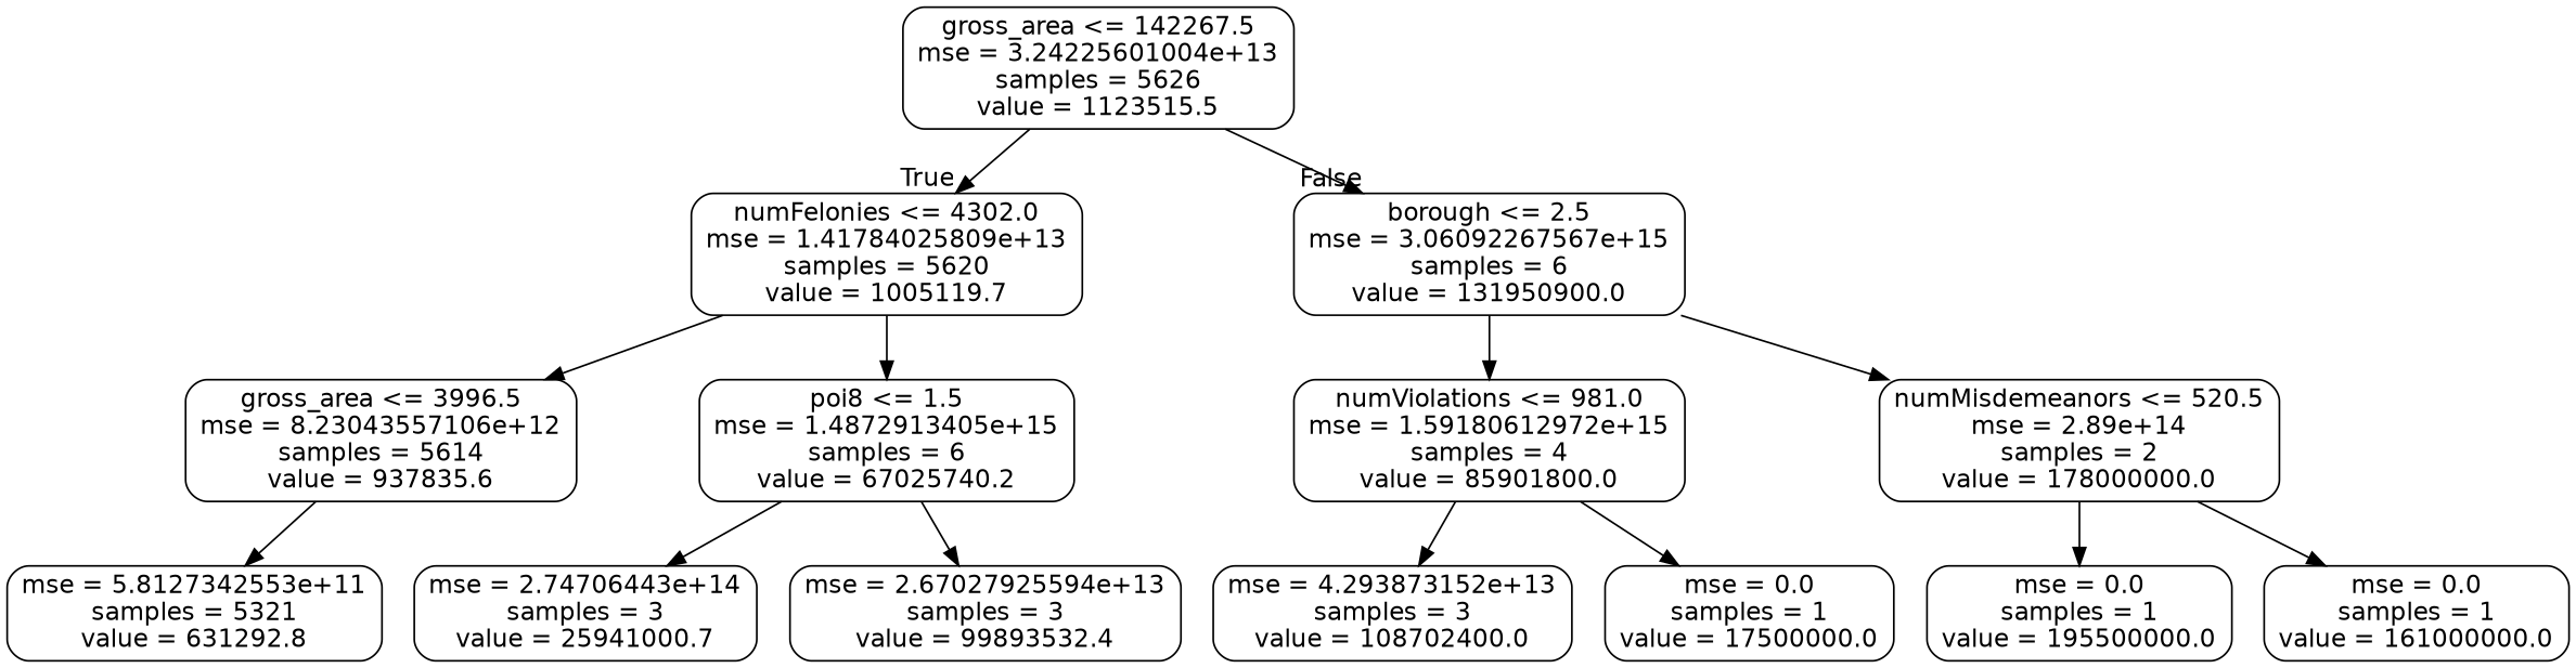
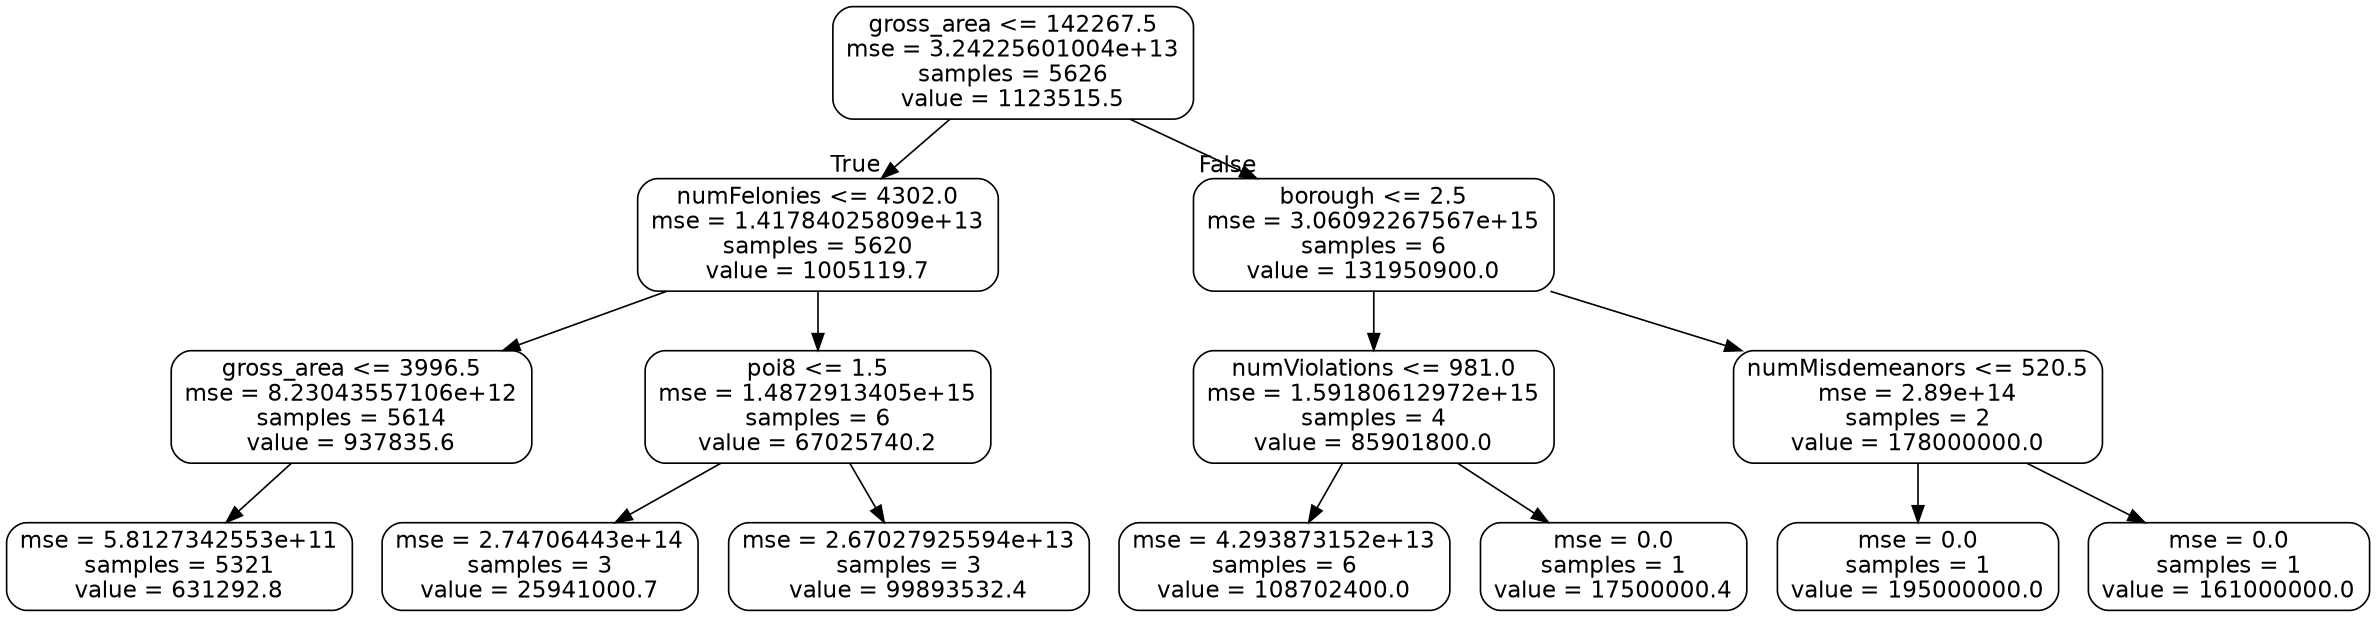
  digraph {
    node [color=black fontname=helvetica shape=box style=rounded]
    edge [fontname=helvetica]
    n1 [label="gross_area <= 142267.5\nmse = 3.24225601004e+13\nsamples = 5626\nvalue = 1123515.5"]
    n2 [label="numFelonies <= 4302.0\nmse = 1.41784025809e+13\nsamples = 5620\nvalue = 1005119.7"]
    n3 [label="borough <= 2.5\nmse = 3.06092267567e+15\nsamples = 6\nvalue = 131950900.0"]
    n4 [label="gross_area <= 3996.5\nmse = 8.23043557106e+12\nsamples = 5614\nvalue = 937835.6"]
    n5 [label="poi8 <= 1.5\nmse = 1.4872913405e+15\nsamples = 6\nvalue = 67025740.2"]
    n6 [label="numViolations <= 981.0\nmse = 1.59180612972e+15\nsamples = 4\nvalue = 85901800.0"]
    n7 [label="numMisdemeanors <= 520.5\nmse = 2.89e+14\nsamples = 2\nvalue = 178000000.0"]
    n8 [label="mse = 5.8127342553e+11\nsamples = 5321\nvalue = 631292.8"]
    n9 [label="mse = 2.74706443e+14\nsamples = 3\nvalue = 25941000.7"]
    n10 [label="mse = 2.67027925594e+13\nsamples = 3\nvalue = 99893532.4"]
-   n11 [label="mse = 4.293873152e+13\nsamples = 3\nvalue = 108702400.0"]
-   n12 [label="mse = 0.0\nsamples = 1\nvalue = 17500000.0"]
-   n13 [label="mse = 0.0\nsamples = 1\nvalue = 195500000.0"]
+   n11 [label="mse = 4.293873152e+13\nsamples = 6\nvalue = 108702400.0"]
+   n12 [label="mse = 0.0\nsamples = 1\nvalue = 17500000.4"]
+   n13 [label="mse = 0.0\nsamples = 1\nvalue = 195000000.0"]
    n14 [label="mse = 0.0\nsamples = 1\nvalue = 161000000.0"]
    n1 -> n2 [headlabel=True labelangle=45 labeldistance=2.5]
    n1 -> n3 [headlabel=False labelangle=-45 labeldistance=2.5]
    n2 -> n4
    n2 -> n5
    n3 -> n6
    n3 -> n7
    n4 -> n8
    n5 -> n9
    n5 -> n10
    n6 -> n11
    n6 -> n12
    n7 -> n13
    n7 -> n14
  }
